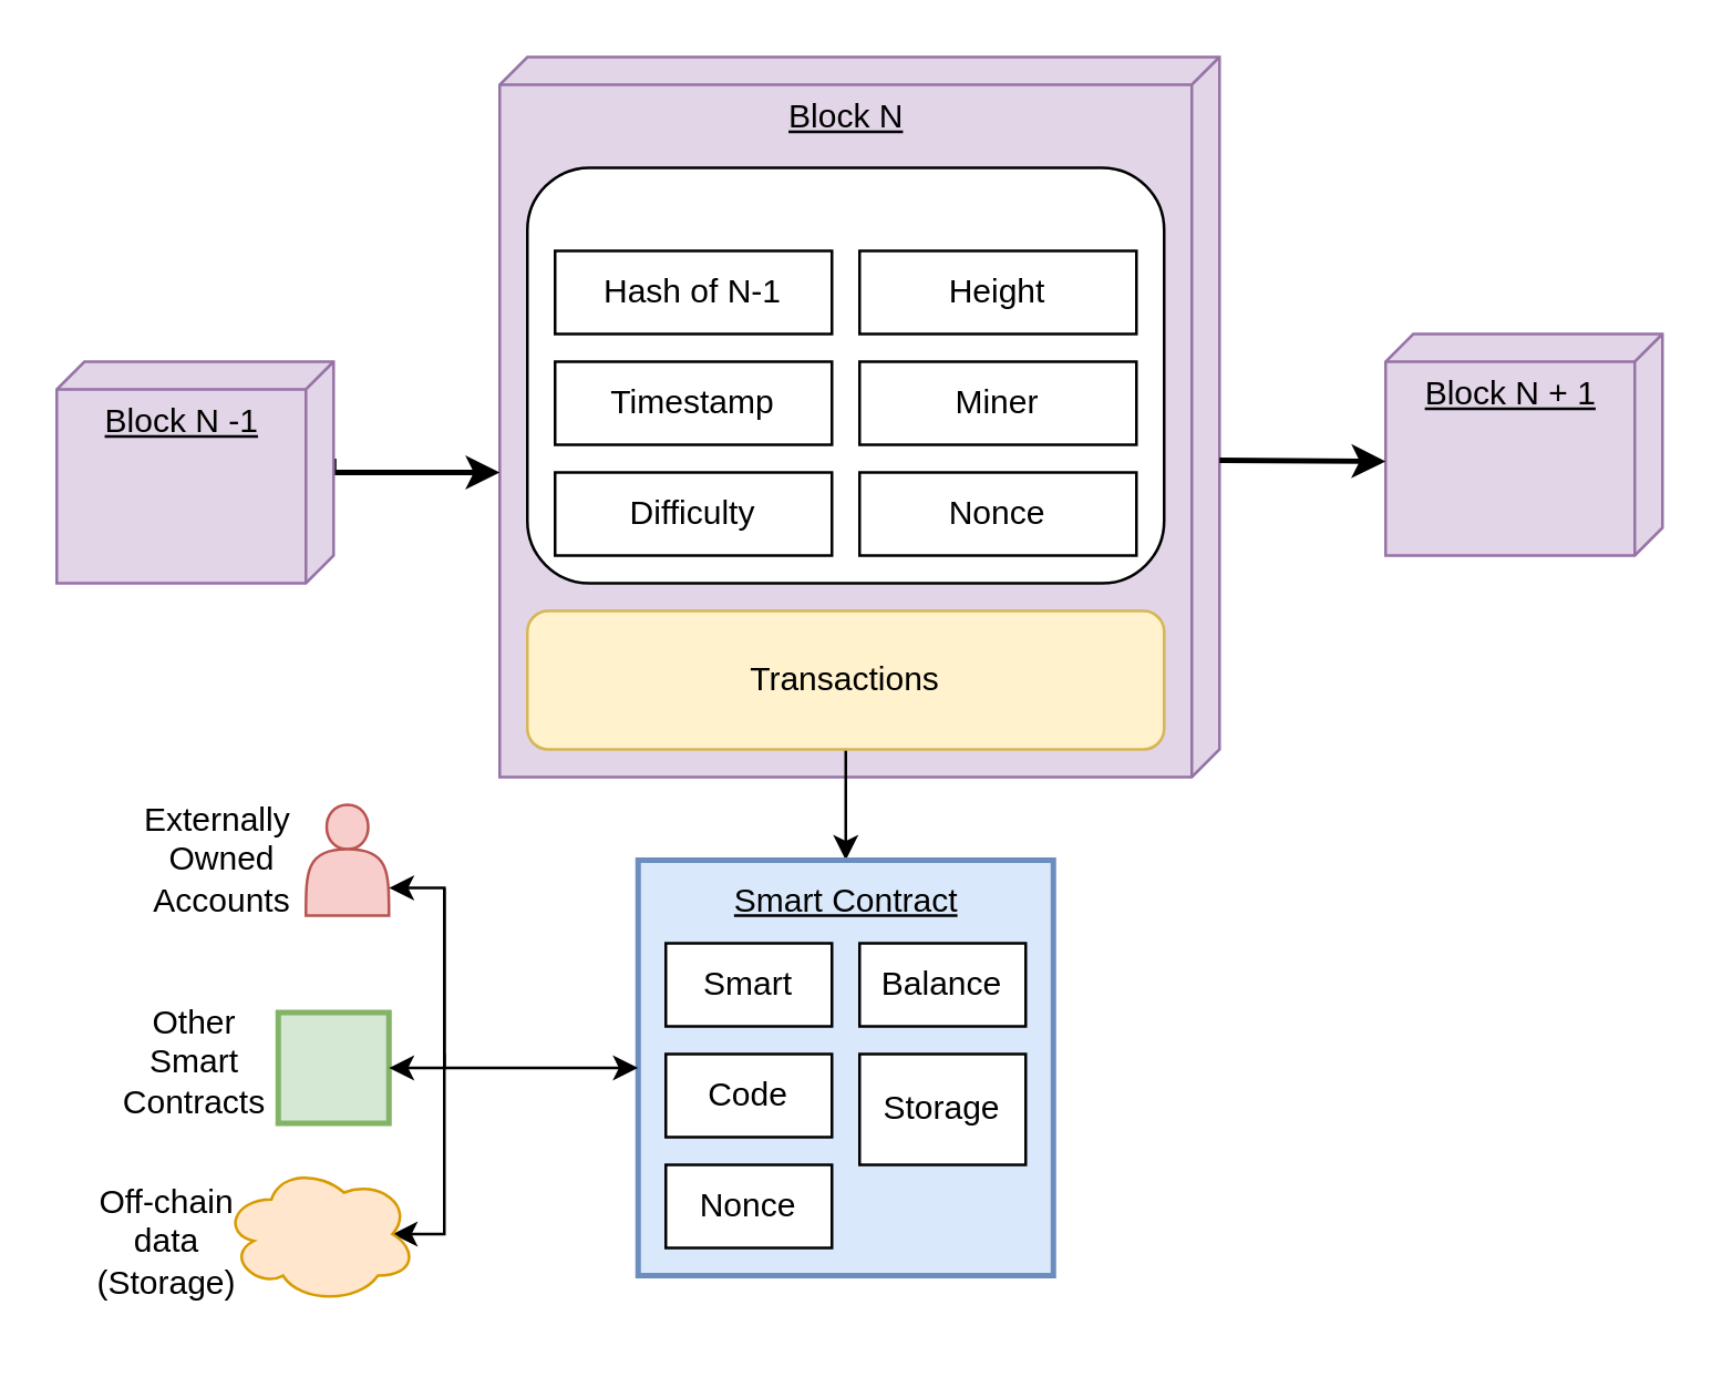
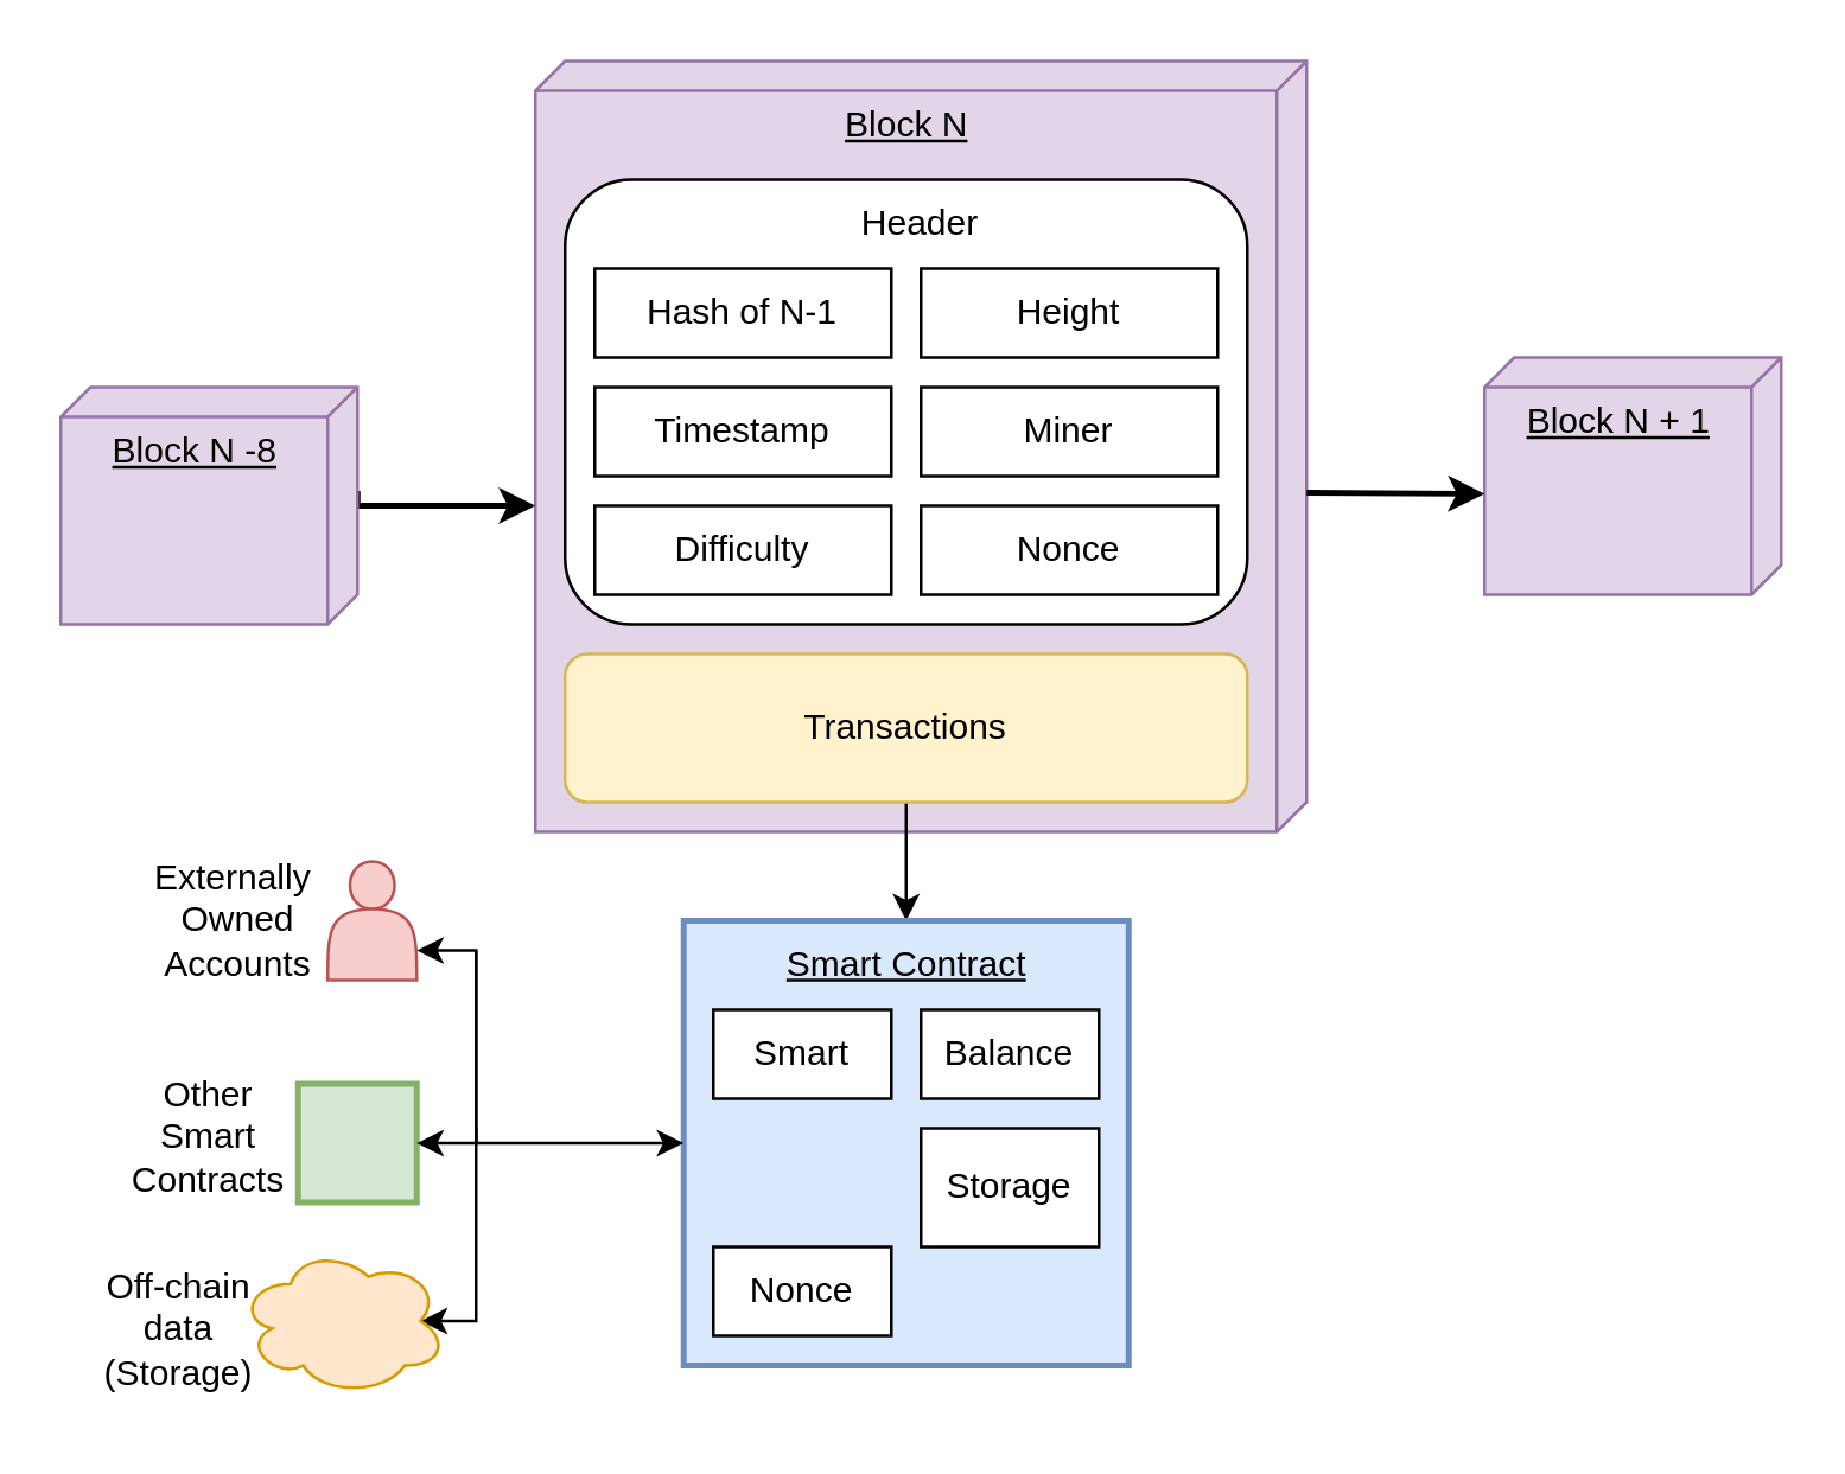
  <mxCell id="0" />
  <mxCell id="1" parent="0" />
  <mxCell id="2" value="Block N" style="verticalAlign=top;align=center;spacingTop=8;spacingLeft=2;spacingRight=12;shape=cube;size=10;direction=south;fontStyle=4;html=1;fillColor=#e1d5e7;strokeColor=#9673a6;fillStyle=auto;" parent="1" vertex="1"><mxGeometry x="180" y="20" width="260" height="260" as="geometry" /></mxCell>
  <mxCell id="3" value="" style="rounded=1;whiteSpace=wrap;html=1;" parent="1" vertex="1"><mxGeometry x="190" y="60" width="230" height="150" as="geometry" /></mxCell>
  <mxCell id="4" style="edgeStyle=orthogonalEdgeStyle;rounded=0;orthogonalLoop=1;jettySize=auto;html=1;exitX=0;exitY=0;exitDx=35;exitDy=0;exitPerimeter=0;strokeWidth=2;" parent="1" source="5" edge="1"><mxGeometry relative="1" as="geometry"><mxPoint x="180" y="170" as="targetPoint" /><Array as="points"><mxPoint x="80" y="170" /><mxPoint x="200" y="170" /></Array></mxGeometry></mxCell>
- <mxCell id="5" value="Block N -1" style="verticalAlign=top;align=center;spacingTop=8;spacingLeft=2;spacingRight=12;shape=cube;size=10;direction=south;fontStyle=4;html=1;fillColor=#e1d5e7;strokeColor=#9673a6;" parent="1" vertex="1"><mxGeometry x="20" y="130" width="100" height="80" as="geometry" /></mxCell>
+ <mxCell id="5" value="Block N -8" style="verticalAlign=top;align=center;spacingTop=8;spacingLeft=2;spacingRight=12;shape=cube;size=10;direction=south;fontStyle=4;html=1;fillColor=#e1d5e7;strokeColor=#9673a6;" parent="1" vertex="1"><mxGeometry x="20" y="130" width="100" height="80" as="geometry" /></mxCell>
  <mxCell id="6" value="Block N + 1" style="verticalAlign=top;align=center;spacingTop=8;spacingLeft=2;spacingRight=12;shape=cube;size=10;direction=south;fontStyle=4;html=1;fillColor=#e1d5e7;strokeColor=#9673a6;" parent="1" vertex="1"><mxGeometry x="500" y="120" width="100" height="80" as="geometry" /></mxCell>
  <mxCell id="7" value="Hash of N-1" style="rounded=0;whiteSpace=wrap;html=1;" parent="1" vertex="1"><mxGeometry x="200" y="90" width="100" height="30" as="geometry" /></mxCell>
  <mxCell id="8" value="Difficulty" style="rounded=0;whiteSpace=wrap;html=1;" parent="1" vertex="1"><mxGeometry x="200" y="170" width="100" height="30" as="geometry" /></mxCell>
  <mxCell id="9" value="Timestamp" style="rounded=0;whiteSpace=wrap;html=1;" parent="1" vertex="1"><mxGeometry x="200" y="130" width="100" height="30" as="geometry" /></mxCell>
  <mxCell id="10" value="Height" style="rounded=0;whiteSpace=wrap;html=1;" parent="1" vertex="1"><mxGeometry x="310" y="90" width="100" height="30" as="geometry" /></mxCell>
  <mxCell id="11" value="Miner" style="rounded=0;whiteSpace=wrap;html=1;" parent="1" vertex="1"><mxGeometry x="310" y="130" width="100" height="30" as="geometry" /></mxCell>
  <mxCell id="12" value="Nonce" style="rounded=0;whiteSpace=wrap;html=1;" parent="1" vertex="1"><mxGeometry x="310" y="170" width="100" height="30" as="geometry" /></mxCell>
  <mxCell id="13" style="edgeStyle=orthogonalEdgeStyle;rounded=0;orthogonalLoop=1;jettySize=auto;html=1;strokeWidth=1;" parent="1" source="14" edge="1"><mxGeometry relative="1" as="geometry"><mxPoint x="305" y="310" as="targetPoint" /></mxGeometry></mxCell>
  <mxCell id="14" value="Transactions" style="rounded=1;whiteSpace=wrap;html=1;fillColor=#fff2cc;strokeColor=#d6b656;" parent="1" vertex="1"><mxGeometry x="190" y="220" width="230" height="50" as="geometry" /></mxCell>
  <mxCell id="15" value="" style="whiteSpace=wrap;html=1;aspect=fixed;strokeWidth=2;fillColor=#dae8fc;strokeColor=#6c8ebf;" parent="1" vertex="1"><mxGeometry x="230" y="310" width="150" height="150" as="geometry" /></mxCell>
  <mxCell id="16" value="Smart Contract" style="text;html=1;strokeColor=none;fillColor=none;align=center;verticalAlign=middle;whiteSpace=wrap;rounded=0;fontStyle=4" parent="1" vertex="1"><mxGeometry x="262.5" y="310" width="85" height="30" as="geometry" /></mxCell>
  <mxCell id="17" value="Smart" style="rounded=0;whiteSpace=wrap;html=1;strokeWidth=1;" parent="1" vertex="1"><mxGeometry x="240" y="340" width="60" height="30" as="geometry" /></mxCell>
  <mxCell id="18" value="Balance" style="rounded=0;whiteSpace=wrap;html=1;strokeWidth=1;" parent="1" vertex="1"><mxGeometry x="310" y="340" width="60" height="30" as="geometry" /></mxCell>
- <mxCell id="19" value="Code" style="rounded=0;whiteSpace=wrap;html=1;strokeWidth=1;" parent="1" vertex="1"><mxGeometry x="240" y="380" width="60" height="30" as="geometry" /></mxCell>
  <mxCell id="20" value="Storage" style="rounded=0;whiteSpace=wrap;html=1;strokeWidth=1;" parent="1" vertex="1"><mxGeometry x="310" y="380" width="60" height="40" as="geometry" /></mxCell>
  <mxCell id="21" value="Nonce" style="rounded=0;whiteSpace=wrap;html=1;strokeWidth=1;" parent="1" vertex="1"><mxGeometry x="240" y="420" width="60" height="30" as="geometry" /></mxCell>
  <mxCell id="22" value="" style="endArrow=classic;startArrow=classic;html=1;rounded=0;strokeWidth=1;entryX=0;entryY=0.5;entryDx=0;entryDy=0;exitX=1;exitY=0.75;exitDx=0;exitDy=0;" parent="1" source="23" target="15" edge="1"><mxGeometry width="50" height="50" relative="1" as="geometry"><mxPoint x="160" y="385" as="sourcePoint" /><mxPoint x="220" y="360" as="targetPoint" /><Array as="points"><mxPoint x="160" y="320" /><mxPoint x="160" y="385" /></Array></mxGeometry></mxCell>
  <mxCell id="23" value="" style="shape=actor;whiteSpace=wrap;html=1;strokeWidth=1;fillColor=#f8cecc;strokeColor=#b85450;" parent="1" vertex="1"><mxGeometry x="110" y="290" width="30" height="40" as="geometry" /></mxCell>
  <mxCell id="24" value="Externally&amp;nbsp;&lt;br&gt;Owned&lt;br&gt;Accounts" style="text;html=1;strokeColor=none;fillColor=none;align=center;verticalAlign=middle;whiteSpace=wrap;rounded=0;" parent="1" vertex="1"><mxGeometry x="50" y="295" width="60" height="30" as="geometry" /></mxCell>
  <mxCell id="25" value="" style="whiteSpace=wrap;html=1;aspect=fixed;strokeWidth=2;fillColor=#d5e8d4;strokeColor=#82b366;" parent="1" vertex="1"><mxGeometry x="100" y="365" width="40" height="40" as="geometry" /></mxCell>
  <mxCell id="26" value="" style="endArrow=classic;html=1;rounded=0;strokeWidth=1;entryX=1;entryY=0.5;entryDx=0;entryDy=0;" parent="1" target="25" edge="1"><mxGeometry width="50" height="50" relative="1" as="geometry"><mxPoint x="160" y="340" as="sourcePoint" /><mxPoint x="220" y="370" as="targetPoint" /><Array as="points"><mxPoint x="160" y="320" /><mxPoint x="160" y="385" /></Array></mxGeometry></mxCell>
  <mxCell id="27" value="Other&lt;br&gt;Smart&lt;br&gt;Contracts" style="text;html=1;strokeColor=none;fillColor=none;align=center;verticalAlign=middle;whiteSpace=wrap;rounded=0;" parent="1" vertex="1"><mxGeometry x="40" y="355" width="60" height="55" as="geometry" /></mxCell>
  <mxCell id="28" value="" style="endArrow=classic;html=1;rounded=0;strokeWidth=1;entryX=0.875;entryY=0.5;entryDx=0;entryDy=0;entryPerimeter=0;" parent="1" target="29" edge="1"><mxGeometry width="50" height="50" relative="1" as="geometry"><mxPoint x="160" y="380" as="sourcePoint" /><mxPoint x="140" y="440" as="targetPoint" /><Array as="points"><mxPoint x="160" y="445" /></Array></mxGeometry></mxCell>
  <mxCell id="29" value="" style="ellipse;shape=cloud;whiteSpace=wrap;html=1;strokeWidth=1;fillColor=#ffe6cc;strokeColor=#d79b00;" parent="1" vertex="1"><mxGeometry x="80" y="420" width="70" height="50" as="geometry" /></mxCell>
  <mxCell id="30" value="Off-chain&lt;br&gt;data&lt;br&gt;(Storage)" style="text;html=1;strokeColor=none;fillColor=none;align=center;verticalAlign=middle;whiteSpace=wrap;rounded=0;" parent="1" vertex="1"><mxGeometry x="30" y="420" width="60" height="55" as="geometry" /></mxCell>
+ <mxCell id="31" value="Header" style="text;html=1;strokeColor=none;fillColor=none;align=center;verticalAlign=middle;whiteSpace=wrap;rounded=0;fontStyle=0" parent="1" vertex="1"><mxGeometry x="270" y="60" width="80" height="30" as="geometry" /></mxCell>
  <mxCell id="32" value="" style="endArrow=classic;html=1;rounded=0;strokeWidth=2;exitX=0.56;exitY=0;exitDx=0;exitDy=0;exitPerimeter=0;" parent="1" source="2" edge="1"><mxGeometry width="50" height="50" relative="1" as="geometry"><mxPoint x="450" y="190" as="sourcePoint" /><mxPoint x="500" y="166" as="targetPoint" /></mxGeometry></mxCell>
